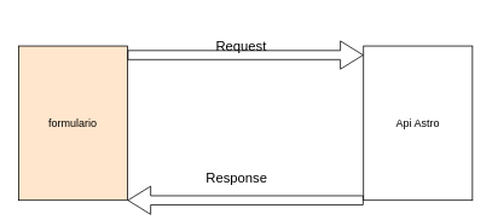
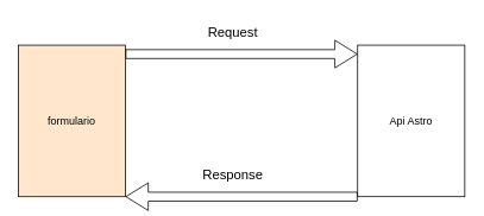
  <mxCell id="0" />
  <mxCell id="1" parent="0" />
  <mxCell id="2" value="formulario" style="whiteSpace=wrap;html=1;fillColor=#ffe6cc;" vertex="1" parent="1"><mxGeometry x="20" y="50" width="120" height="170" as="geometry" /></mxCell>
  <mxCell id="3" value="Api Astro" style="whiteSpace=wrap;html=1;" vertex="1" parent="1"><mxGeometry x="400" y="50" width="120" height="170" as="geometry" /></mxCell>
  <mxCell id="4" value="" style="edgeStyle=none;orthogonalLoop=1;jettySize=auto;html=1;shape=flexArrow;rounded=1;startSize=8;endSize=8;fontSize=15;" edge="1" parent="1"><mxGeometry width="100" relative="1" as="geometry"><mxPoint x="140" y="60" as="sourcePoint" /><mxPoint x="400" y="60" as="targetPoint" /><Array as="points" /></mxGeometry></mxCell>
  <mxCell id="5" value="" style="edgeStyle=none;orthogonalLoop=1;jettySize=auto;html=1;shape=flexArrow;rounded=1;startSize=8;endSize=8;fontSize=15;entryX=1;entryY=1;entryDx=0;entryDy=0;exitX=0;exitY=1;exitDx=0;exitDy=0;" edge="1" parent="1" source="3" target="2"><mxGeometry width="100" relative="1" as="geometry"><mxPoint x="220" y="190" as="sourcePoint" /><mxPoint x="320" y="190" as="targetPoint" /><Array as="points" /></mxGeometry></mxCell>
- <mxCell id="6" value="Request" style="text;html=1;align=center;verticalAlign=middle;resizable=0;points=[];autosize=1;strokeColor=none;fillColor=none;fontSize=15;" vertex="1" parent="1"><mxGeometry x="225" y="35" width="80" height="30" as="geometry" /></mxCell>
+ <mxCell id="6" value="Request" style="text;html=1;align=center;verticalAlign=middle;resizable=0;points=[];autosize=1;strokeColor=none;fillColor=none;fontSize=15;" vertex="1" parent="1"><mxGeometry x="220" y="20" width="80" height="30" as="geometry" /></mxCell>
  <mxCell id="7" value="Response" style="text;html=1;align=center;verticalAlign=middle;resizable=0;points=[];autosize=1;strokeColor=none;fillColor=none;fontSize=15;" vertex="1" parent="1"><mxGeometry x="215" y="180" width="90" height="30" as="geometry" /></mxCell>
